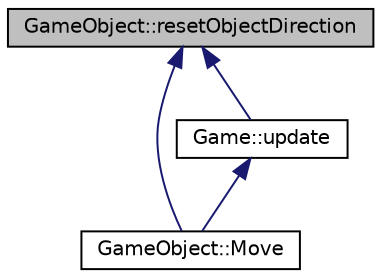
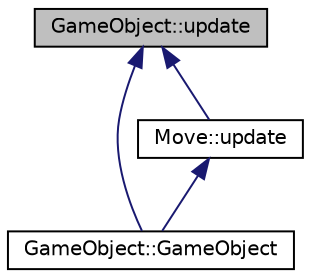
  digraph {
    rankdir=TB
    node [color=black fillcolor=white fontname=Helvetica fontsize=10 shape=record style=filled]
    edge [color=midnightblue dir=back fontname=Helvetica fontsize=10 labelfontname=Helvetica labelfontsize=10 style=solid]
-   n1 [fillcolor=grey75 fontcolor=black height=0.2 label="GameObject::resetObjectDirection" width=0.4]
-   n2 [height=0.2 label="GameObject::Move" width=0.4]
-   n3 [height=0.2 label="Game::update" width=0.4]
+   n1 [fillcolor=grey75 fontcolor=black height=0.2 label="GameObject::update" width=0.4]
+   n2 [height=0.2 label="GameObject::GameObject" width=0.4]
+   n3 [height=0.2 label="Move::update" width=0.4]
    n1 -> n2
    n1 -> n3
    n3 -> n2
  }
